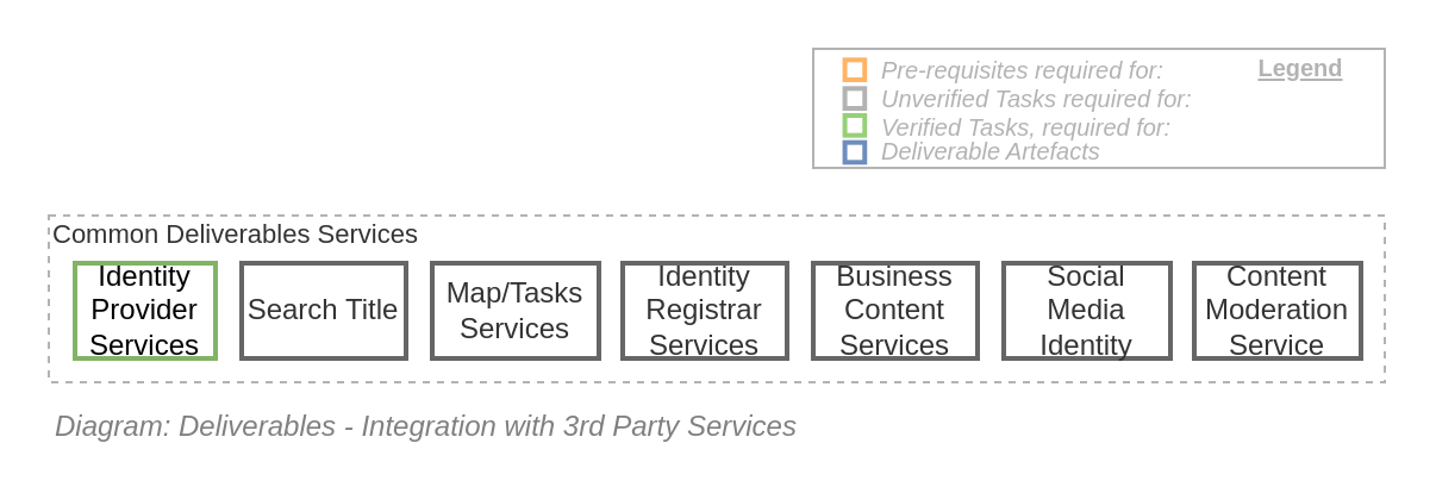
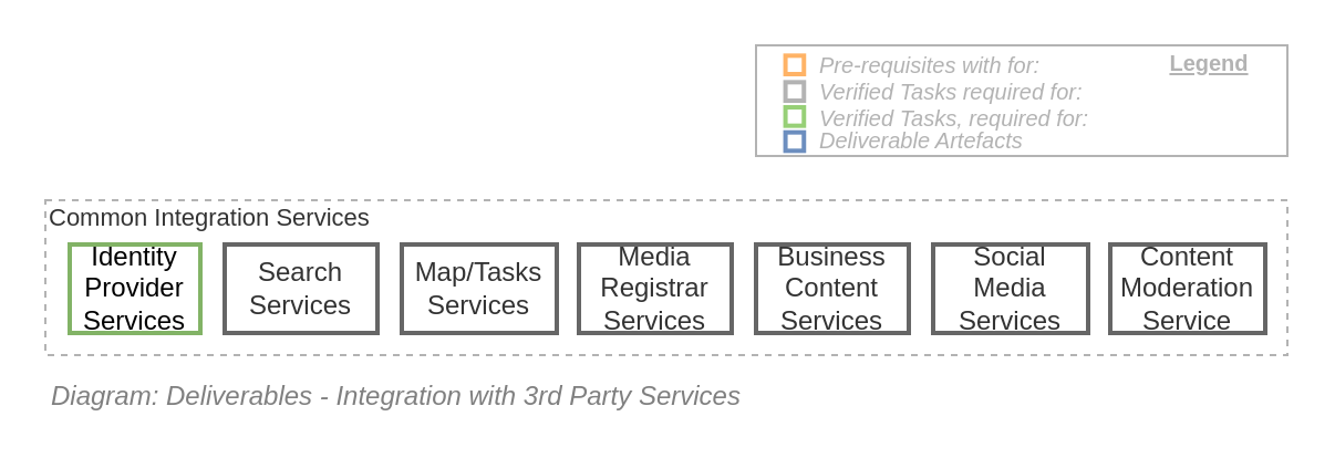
  <mxCell id="0" />
  <mxCell id="1" value="Diagram" parent="0" />
- <mxCell id="2" value="Common Deliverables Services" style="rounded=0;whiteSpace=wrap;html=1;shadow=0;glass=0;comic=0;strokeColor=#B3B3B3;fillColor=none;fontSize=11;align=left;fontColor=#333333;recursiveResize=0;container=1;collapsible=0;verticalAlign=top;spacing=2;spacingTop=-5;dashed=1;" parent="1" vertex="1"><mxGeometry x="20" y="90" width="561" height="70" as="geometry" /></mxCell>
+ <mxCell id="2" value="Common Integration Services" style="rounded=0;whiteSpace=wrap;html=1;shadow=0;glass=0;comic=0;strokeColor=#B3B3B3;fillColor=none;fontSize=11;align=left;fontColor=#333333;recursiveResize=0;container=1;collapsible=0;verticalAlign=top;spacing=2;spacingTop=-5;dashed=1;" parent="1" vertex="1"><mxGeometry x="20" y="90" width="561" height="70" as="geometry" /></mxCell>
  <mxCell id="3" value="Map/Tasks Services" style="rounded=0;whiteSpace=wrap;html=1;shadow=0;glass=0;comic=0;strokeColor=#666666;fontSize=12;align=center;recursiveResize=0;container=1;collapsible=0;strokeWidth=2;fontColor=#333333;fillColor=none;" parent="2" vertex="1"><mxGeometry x="161" y="20" width="70" height="40" as="geometry" /></mxCell>
- <mxCell id="4" value="Identity Registrar Services" style="rounded=0;whiteSpace=wrap;html=1;shadow=0;glass=0;comic=0;strokeColor=#666666;fontSize=12;align=center;recursiveResize=0;container=1;collapsible=0;strokeWidth=2;fontColor=#333333;fillColor=none;" parent="2" vertex="1"><mxGeometry x="241" y="20" width="69" height="40" as="geometry" /></mxCell>
+ <mxCell id="4" value="Media Registrar Services" style="rounded=0;whiteSpace=wrap;html=1;shadow=0;glass=0;comic=0;strokeColor=#666666;fontSize=12;align=center;recursiveResize=0;container=1;collapsible=0;strokeWidth=2;fontColor=#333333;fillColor=none;" parent="2" vertex="1"><mxGeometry x="241" y="20" width="69" height="40" as="geometry" /></mxCell>
  <mxCell id="5" value="&lt;font style=&quot;font-size: 12px&quot;&gt;Business Content&lt;br style=&quot;font-size: 12px&quot;&gt;Services&lt;br style=&quot;font-size: 12px&quot;&gt;&lt;/font&gt;" style="rounded=0;whiteSpace=wrap;html=1;shadow=0;glass=0;comic=0;strokeColor=#666666;fontSize=12;align=center;recursiveResize=0;container=1;collapsible=0;strokeWidth=2;fontColor=#333333;fillColor=none;" parent="2" vertex="1"><mxGeometry x="321" y="20" width="69" height="40" as="geometry" /></mxCell>
  <mxCell id="6" value="Identity&lt;br style=&quot;font-size: 12px&quot;&gt;Provider Services" style="rounded=0;whiteSpace=wrap;html=1;shadow=0;glass=0;comic=0;strokeColor=#82b366;fontSize=12;align=center;recursiveResize=0;container=1;collapsible=0;strokeWidth=2;fillColor=none;" parent="2" vertex="1"><mxGeometry x="11" y="20" width="59" height="40" as="geometry" /></mxCell>
- <mxCell id="7" value="Search Title" style="rounded=0;whiteSpace=wrap;html=1;shadow=0;glass=0;comic=0;strokeColor=#666666;fontSize=12;align=center;recursiveResize=0;container=1;collapsible=0;strokeWidth=2;fontColor=#333333;fillColor=none;" parent="2" vertex="1"><mxGeometry x="81" y="20" width="69" height="40" as="geometry" /></mxCell>
- <mxCell id="8" value="&lt;span style=&quot;font-size: 12px;&quot;&gt;Social Media Identity&lt;/span&gt;" style="rounded=0;whiteSpace=wrap;html=1;shadow=0;glass=0;comic=0;strokeColor=#666666;fontSize=12;align=center;recursiveResize=0;container=1;collapsible=0;strokeWidth=2;fontColor=#333333;fillColor=none;" parent="2" vertex="1"><mxGeometry x="401" y="20" width="70" height="40" as="geometry" /></mxCell>
+ <mxCell id="7" value="Search Services" style="rounded=0;whiteSpace=wrap;html=1;shadow=0;glass=0;comic=0;strokeColor=#666666;fontSize=12;align=center;recursiveResize=0;container=1;collapsible=0;strokeWidth=2;fontColor=#333333;fillColor=none;" parent="2" vertex="1"><mxGeometry x="81" y="20" width="69" height="40" as="geometry" /></mxCell>
+ <mxCell id="8" value="&lt;span style=&quot;font-size: 12px;&quot;&gt;Social Media Services&lt;/span&gt;" style="rounded=0;whiteSpace=wrap;html=1;shadow=0;glass=0;comic=0;strokeColor=#666666;fontSize=12;align=center;recursiveResize=0;container=1;collapsible=0;strokeWidth=2;fontColor=#333333;fillColor=none;" parent="2" vertex="1"><mxGeometry x="401" y="20" width="70" height="40" as="geometry" /></mxCell>
  <mxCell id="9" value="&lt;span style=&quot;font-size: 12px;&quot;&gt;Content Moderation Service&lt;/span&gt;" style="rounded=0;whiteSpace=wrap;html=1;shadow=0;glass=0;comic=0;strokeColor=#666666;fontSize=12;align=center;recursiveResize=0;container=1;collapsible=0;strokeWidth=2;fontColor=#333333;fillColor=none;" parent="2" vertex="1"><mxGeometry x="481" y="20" width="70" height="40" as="geometry" /></mxCell>
  <mxCell id="10" value="Title/Diagram" parent="0" />
  <mxCell id="11" value="&lt;font style=&quot;font-size: 12px&quot;&gt;Diagram: Deliverables - Integration with 3rd Party Services&lt;br&gt;&lt;/font&gt;" style="text;strokeColor=none;fillColor=none;html=1;fontSize=24;fontStyle=2;verticalAlign=middle;align=left;shadow=0;glass=0;comic=0;opacity=30;fontColor=#808080;rounded=0;" parent="10" vertex="1"><mxGeometry x="21" y="165" width="520" height="20" as="geometry" /></mxCell>
  <mxCell id="12" value="Legend" parent="0" />
  <mxCell id="13" value="" style="rounded=0;whiteSpace=wrap;html=1;fontSize=10;align=left;container=1;collapsible=0;fontColor=#B3B3B3;strokeColor=#B3B3B3;" parent="12" vertex="1"><mxGeometry x="341" y="20" width="240" height="50" as="geometry" /></mxCell>
  <mxCell id="14" value="" style="whiteSpace=wrap;html=1;aspect=fixed;fillColor=none;fontSize=10;align=left;fontStyle=2;strokeWidth=2;strokeColor=#FFB366;" parent="13" vertex="1"><mxGeometry x="13.294" y="4.667" width="8.333" height="8.333" as="geometry" /></mxCell>
  <mxCell id="15" value="" style="whiteSpace=wrap;html=1;aspect=fixed;fillColor=none;fontSize=10;align=left;fontStyle=2;strokeWidth=2;strokeColor=#97D077;" parent="13" vertex="1"><mxGeometry x="13.294" y="28" width="8.333" height="8.333" as="geometry" /></mxCell>
  <mxCell id="16" value="" style="whiteSpace=wrap;html=1;aspect=fixed;strokeColor=#6c8ebf;fontSize=10;align=left;fontStyle=2;strokeWidth=2;fillColor=none;" parent="13" vertex="1"><mxGeometry x="13.294" y="39.333" width="8.333" height="8.333" as="geometry" /></mxCell>
- <mxCell id="17" value="Pre-requisites required for:" style="text;html=1;strokeColor=none;fillColor=none;align=left;verticalAlign=middle;whiteSpace=wrap;rounded=0;fontSize=10;fontStyle=2;fontColor=#B3B3B3;" parent="13" vertex="1"><mxGeometry x="26.595" y="4.667" width="213.405" height="8.333" as="geometry" /></mxCell>
+ <mxCell id="17" value="Pre-requisites with for:" style="text;html=1;strokeColor=none;fillColor=none;align=left;verticalAlign=middle;whiteSpace=wrap;rounded=0;fontSize=10;fontStyle=2;fontColor=#B3B3B3;" parent="13" vertex="1"><mxGeometry x="26.595" y="4.667" width="213.405" height="8.333" as="geometry" /></mxCell>
  <mxCell id="18" value="Verified Tasks, required for:" style="text;html=1;strokeColor=none;fillColor=none;align=left;verticalAlign=middle;whiteSpace=wrap;rounded=0;fontSize=10;fontStyle=2;fontColor=#B3B3B3;" parent="13" vertex="1"><mxGeometry x="26.59" y="30" width="213.41" height="6.33" as="geometry" /></mxCell>
  <mxCell id="19" value="Deliverable Artefacts" style="text;html=1;strokeColor=none;fillColor=none;align=left;verticalAlign=middle;whiteSpace=wrap;rounded=0;fontSize=10;fontStyle=2;fontColor=#B3B3B3;" parent="13" vertex="1"><mxGeometry x="26.595" y="39.333" width="213.405" height="8.333" as="geometry" /></mxCell>
  <mxCell id="20" value="Legend" style="text;html=1;strokeColor=none;fillColor=none;align=center;verticalAlign=middle;whiteSpace=wrap;rounded=0;fontSize=10;fontStyle=5;fontColor=#B3B3B3;" parent="13" vertex="1"><mxGeometry x="180" width="50" height="16.67" as="geometry" /></mxCell>
  <mxCell id="21" value="" style="whiteSpace=wrap;html=1;aspect=fixed;fontSize=10;align=left;fontStyle=2;strokeWidth=2;fontColor=#333333;fillColor=none;strokeColor=#B3B3B3;" parent="13" vertex="1"><mxGeometry x="13.294" y="16.667" width="8.333" height="8.333" as="geometry" /></mxCell>
- <mxCell id="22" value="Unverified Tasks required for:" style="text;html=1;strokeColor=none;fillColor=none;align=left;verticalAlign=middle;whiteSpace=wrap;rounded=0;fontSize=10;fontStyle=2;fontColor=#B3B3B3;" parent="13" vertex="1"><mxGeometry x="26.595" y="16.667" width="213.405" height="8.333" as="geometry" /></mxCell>
+ <mxCell id="22" value="Verified Tasks required for:" style="text;html=1;strokeColor=none;fillColor=none;align=left;verticalAlign=middle;whiteSpace=wrap;rounded=0;fontSize=10;fontStyle=2;fontColor=#B3B3B3;" parent="13" vertex="1"><mxGeometry x="26.595" y="16.667" width="213.405" height="8.333" as="geometry" /></mxCell>
